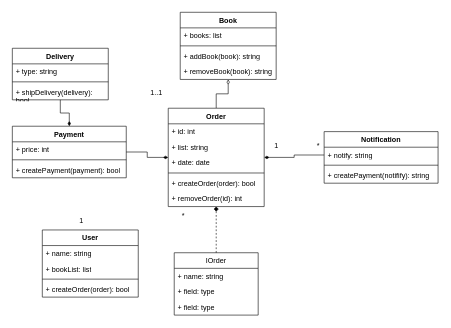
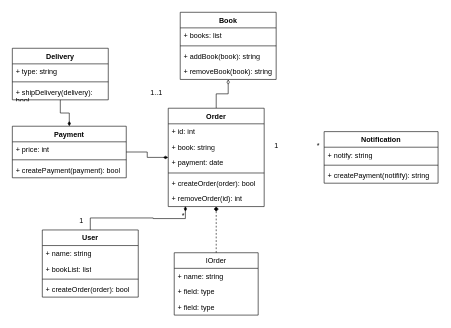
  <mxCell id="0" />
  <mxCell id="1" parent="0" />
  <mxCell id="2" style="edgeStyle=orthogonalEdgeStyle;rounded=0;orthogonalLoop=1;jettySize=auto;html=1;dashed=1;endArrow=diamond;" edge="1" parent="1" source="3" target="8"><mxGeometry relative="1" as="geometry" /></mxCell>
  <mxCell id="3" value="IOrder" style="swimlane;fontStyle=0;childLayout=stackLayout;horizontal=1;startSize=26;fillColor=none;horizontalStack=0;resizeParent=1;resizeParentMax=0;resizeLast=0;collapsible=1;marginBottom=0;whiteSpace=wrap;html=1;" vertex="1" parent="1"><mxGeometry x="290" y="421" width="140" height="104" as="geometry" /></mxCell>
  <mxCell id="4" value="+ name: string" style="text;strokeColor=none;fillColor=none;align=left;verticalAlign=top;spacingLeft=4;spacingRight=4;overflow=hidden;rotatable=0;points=[[0,0.5],[1,0.5]];portConstraint=eastwest;whiteSpace=wrap;html=1;" vertex="1" parent="3"><mxGeometry y="26" width="140" height="26" as="geometry" /></mxCell>
  <mxCell id="5" value="+ field: type" style="text;strokeColor=none;fillColor=none;align=left;verticalAlign=top;spacingLeft=4;spacingRight=4;overflow=hidden;rotatable=0;points=[[0,0.5],[1,0.5]];portConstraint=eastwest;whiteSpace=wrap;html=1;" vertex="1" parent="3"><mxGeometry y="52" width="140" height="26" as="geometry" /></mxCell>
  <mxCell id="6" value="+ field: type" style="text;strokeColor=none;fillColor=none;align=left;verticalAlign=top;spacingLeft=4;spacingRight=4;overflow=hidden;rotatable=0;points=[[0,0.5],[1,0.5]];portConstraint=eastwest;whiteSpace=wrap;html=1;" vertex="1" parent="3"><mxGeometry y="78" width="140" height="26" as="geometry" /></mxCell>
  <mxCell id="7" style="edgeStyle=orthogonalEdgeStyle;rounded=0;orthogonalLoop=1;jettySize=auto;html=1;endArrow=diamondThin;endFill=0;" edge="1" parent="1" source="8" target="20"><mxGeometry relative="1" as="geometry" /></mxCell>
  <mxCell id="8" value="Order" style="swimlane;fontStyle=1;align=center;verticalAlign=top;childLayout=stackLayout;horizontal=1;startSize=26;horizontalStack=0;resizeParent=1;resizeParentMax=0;resizeLast=0;collapsible=1;marginBottom=0;whiteSpace=wrap;html=1;" vertex="1" parent="1"><mxGeometry x="280" y="180" width="160" height="164" as="geometry" /></mxCell>
  <mxCell id="9" value="+ id: int" style="text;strokeColor=none;fillColor=none;align=left;verticalAlign=top;spacingLeft=4;spacingRight=4;overflow=hidden;rotatable=0;points=[[0,0.5],[1,0.5]];portConstraint=eastwest;whiteSpace=wrap;html=1;" vertex="1" parent="8"><mxGeometry y="26" width="160" height="26" as="geometry" /></mxCell>
- <mxCell id="10" value="+ list: string" style="text;strokeColor=none;fillColor=none;align=left;verticalAlign=top;spacingLeft=4;spacingRight=4;overflow=hidden;rotatable=0;points=[[0,0.5],[1,0.5]];portConstraint=eastwest;whiteSpace=wrap;html=1;" vertex="1" parent="8"><mxGeometry y="52" width="160" height="26" as="geometry" /></mxCell>
- <mxCell id="11" value="+ date: date" style="text;strokeColor=none;fillColor=none;align=left;verticalAlign=top;spacingLeft=4;spacingRight=4;overflow=hidden;rotatable=0;points=[[0,0.5],[1,0.5]];portConstraint=eastwest;whiteSpace=wrap;html=1;" vertex="1" parent="8"><mxGeometry y="78" width="160" height="26" as="geometry" /></mxCell>
+ <mxCell id="10" value="+ book: string" style="text;strokeColor=none;fillColor=none;align=left;verticalAlign=top;spacingLeft=4;spacingRight=4;overflow=hidden;rotatable=0;points=[[0,0.5],[1,0.5]];portConstraint=eastwest;whiteSpace=wrap;html=1;" vertex="1" parent="8"><mxGeometry y="52" width="160" height="26" as="geometry" /></mxCell>
+ <mxCell id="11" value="+ payment: date" style="text;strokeColor=none;fillColor=none;align=left;verticalAlign=top;spacingLeft=4;spacingRight=4;overflow=hidden;rotatable=0;points=[[0,0.5],[1,0.5]];portConstraint=eastwest;whiteSpace=wrap;html=1;" vertex="1" parent="8"><mxGeometry y="78" width="160" height="26" as="geometry" /></mxCell>
  <mxCell id="12" value="" style="line;strokeWidth=1;fillColor=none;align=left;verticalAlign=middle;spacingTop=-1;spacingLeft=3;spacingRight=3;rotatable=0;labelPosition=right;points=[];portConstraint=eastwest;strokeColor=inherit;" vertex="1" parent="8"><mxGeometry y="104" width="160" height="8" as="geometry" /></mxCell>
  <mxCell id="13" value="+ createOrder(order): bool" style="text;strokeColor=none;fillColor=none;align=left;verticalAlign=top;spacingLeft=4;spacingRight=4;overflow=hidden;rotatable=0;points=[[0,0.5],[1,0.5]];portConstraint=eastwest;whiteSpace=wrap;html=1;" vertex="1" parent="8"><mxGeometry y="112" width="160" height="26" as="geometry" /></mxCell>
  <mxCell id="14" value="+ removeOrder(id): int" style="text;strokeColor=none;fillColor=none;align=left;verticalAlign=top;spacingLeft=4;spacingRight=4;overflow=hidden;rotatable=0;points=[[0,0.5],[1,0.5]];portConstraint=eastwest;whiteSpace=wrap;html=1;" vertex="1" parent="8"><mxGeometry y="138" width="160" height="26" as="geometry" /></mxCell>
  <mxCell id="15" value="Notification" style="swimlane;fontStyle=1;align=center;verticalAlign=top;childLayout=stackLayout;horizontal=1;startSize=26;horizontalStack=0;resizeParent=1;resizeParentMax=0;resizeLast=0;collapsible=1;marginBottom=0;whiteSpace=wrap;html=1;" vertex="1" parent="1"><mxGeometry x="540" y="219" width="190" height="86" as="geometry" /></mxCell>
  <mxCell id="16" value="+ notify: string" style="text;strokeColor=none;fillColor=none;align=left;verticalAlign=top;spacingLeft=4;spacingRight=4;overflow=hidden;rotatable=0;points=[[0,0.5],[1,0.5]];portConstraint=eastwest;whiteSpace=wrap;html=1;" vertex="1" parent="15"><mxGeometry y="26" width="190" height="26" as="geometry" /></mxCell>
  <mxCell id="17" value="" style="line;strokeWidth=1;fillColor=none;align=left;verticalAlign=middle;spacingTop=-1;spacingLeft=3;spacingRight=3;rotatable=0;labelPosition=right;points=[];portConstraint=eastwest;strokeColor=inherit;" vertex="1" parent="15"><mxGeometry y="52" width="190" height="8" as="geometry" /></mxCell>
  <mxCell id="18" value="+ createPayment(notifify): string" style="text;strokeColor=none;fillColor=none;align=left;verticalAlign=top;spacingLeft=4;spacingRight=4;overflow=hidden;rotatable=0;points=[[0,0.5],[1,0.5]];portConstraint=eastwest;whiteSpace=wrap;html=1;" vertex="1" parent="15"><mxGeometry y="60" width="190" height="26" as="geometry" /></mxCell>
- <mxCell id="19" style="edgeStyle=orthogonalEdgeStyle;rounded=0;orthogonalLoop=1;jettySize=auto;html=1;endArrow=diamondThin;endFill=1;" edge="1" parent="1" source="16" target="8"><mxGeometry relative="1" as="geometry" /></mxCell>
  <mxCell id="20" value="Book" style="swimlane;fontStyle=1;align=center;verticalAlign=top;childLayout=stackLayout;horizontal=1;startSize=26;horizontalStack=0;resizeParent=1;resizeParentMax=0;resizeLast=0;collapsible=1;marginBottom=0;whiteSpace=wrap;html=1;" vertex="1" parent="1"><mxGeometry x="300" y="20" width="160" height="112" as="geometry" /></mxCell>
  <mxCell id="21" value="+ books: list" style="text;strokeColor=none;fillColor=none;align=left;verticalAlign=top;spacingLeft=4;spacingRight=4;overflow=hidden;rotatable=0;points=[[0,0.5],[1,0.5]];portConstraint=eastwest;whiteSpace=wrap;html=1;" vertex="1" parent="20"><mxGeometry y="26" width="160" height="26" as="geometry" /></mxCell>
  <mxCell id="22" value="" style="line;strokeWidth=1;fillColor=none;align=left;verticalAlign=middle;spacingTop=-1;spacingLeft=3;spacingRight=3;rotatable=0;labelPosition=right;points=[];portConstraint=eastwest;strokeColor=inherit;" vertex="1" parent="20"><mxGeometry y="52" width="160" height="8" as="geometry" /></mxCell>
  <mxCell id="23" value="+ addBook(book): string" style="text;strokeColor=none;fillColor=none;align=left;verticalAlign=top;spacingLeft=4;spacingRight=4;overflow=hidden;rotatable=0;points=[[0,0.5],[1,0.5]];portConstraint=eastwest;whiteSpace=wrap;html=1;" vertex="1" parent="20"><mxGeometry y="60" width="160" height="26" as="geometry" /></mxCell>
  <mxCell id="24" value="+ removeBook(book): string" style="text;strokeColor=none;fillColor=none;align=left;verticalAlign=top;spacingLeft=4;spacingRight=4;overflow=hidden;rotatable=0;points=[[0,0.5],[1,0.5]];portConstraint=eastwest;whiteSpace=wrap;html=1;" vertex="1" parent="20"><mxGeometry y="86" width="160" height="26" as="geometry" /></mxCell>
  <mxCell id="25" style="edgeStyle=orthogonalEdgeStyle;rounded=0;orthogonalLoop=1;jettySize=auto;html=1;endArrow=diamondThin;endFill=1;" edge="1" parent="1" source="26" target="8"><mxGeometry relative="1" as="geometry" /></mxCell>
  <mxCell id="26" value="Payment" style="swimlane;fontStyle=1;align=center;verticalAlign=top;childLayout=stackLayout;horizontal=1;startSize=26;horizontalStack=0;resizeParent=1;resizeParentMax=0;resizeLast=0;collapsible=1;marginBottom=0;whiteSpace=wrap;html=1;" vertex="1" parent="1"><mxGeometry x="20" y="210" width="190" height="86" as="geometry" /></mxCell>
  <mxCell id="27" value="+ price: int" style="text;strokeColor=none;fillColor=none;align=left;verticalAlign=top;spacingLeft=4;spacingRight=4;overflow=hidden;rotatable=0;points=[[0,0.5],[1,0.5]];portConstraint=eastwest;whiteSpace=wrap;html=1;" vertex="1" parent="26"><mxGeometry y="26" width="190" height="26" as="geometry" /></mxCell>
  <mxCell id="28" value="" style="line;strokeWidth=1;fillColor=none;align=left;verticalAlign=middle;spacingTop=-1;spacingLeft=3;spacingRight=3;rotatable=0;labelPosition=right;points=[];portConstraint=eastwest;strokeColor=inherit;" vertex="1" parent="26"><mxGeometry y="52" width="190" height="8" as="geometry" /></mxCell>
  <mxCell id="29" value="+ createPayment(payment): bool" style="text;strokeColor=none;fillColor=none;align=left;verticalAlign=top;spacingLeft=4;spacingRight=4;overflow=hidden;rotatable=0;points=[[0,0.5],[1,0.5]];portConstraint=eastwest;whiteSpace=wrap;html=1;" vertex="1" parent="26"><mxGeometry y="60" width="190" height="26" as="geometry" /></mxCell>
  <mxCell id="30" style="edgeStyle=orthogonalEdgeStyle;rounded=0;orthogonalLoop=1;jettySize=auto;html=1;endArrow=diamondThin;endFill=1;" edge="1" parent="1" source="31" target="26"><mxGeometry relative="1" as="geometry" /></mxCell>
  <mxCell id="31" value="Delivery" style="swimlane;fontStyle=1;align=center;verticalAlign=top;childLayout=stackLayout;horizontal=1;startSize=26;horizontalStack=0;resizeParent=1;resizeParentMax=0;resizeLast=0;collapsible=1;marginBottom=0;whiteSpace=wrap;html=1;" vertex="1" parent="1"><mxGeometry x="20" y="80" width="160" height="86" as="geometry" /></mxCell>
  <mxCell id="32" value="+ type: string" style="text;strokeColor=none;fillColor=none;align=left;verticalAlign=top;spacingLeft=4;spacingRight=4;overflow=hidden;rotatable=0;points=[[0,0.5],[1,0.5]];portConstraint=eastwest;whiteSpace=wrap;html=1;" vertex="1" parent="31"><mxGeometry y="26" width="160" height="26" as="geometry" /></mxCell>
  <mxCell id="33" value="" style="line;strokeWidth=1;fillColor=none;align=left;verticalAlign=middle;spacingTop=-1;spacingLeft=3;spacingRight=3;rotatable=0;labelPosition=right;points=[];portConstraint=eastwest;strokeColor=inherit;" vertex="1" parent="31"><mxGeometry y="52" width="160" height="8" as="geometry" /></mxCell>
  <mxCell id="34" value="+ shipDelivery(delivery): bool" style="text;strokeColor=none;fillColor=none;align=left;verticalAlign=top;spacingLeft=4;spacingRight=4;overflow=hidden;rotatable=0;points=[[0,0.5],[1,0.5]];portConstraint=eastwest;whiteSpace=wrap;html=1;" vertex="1" parent="31"><mxGeometry y="60" width="160" height="26" as="geometry" /></mxCell>
  <mxCell id="35" value="1..1" style="text;html=1;align=center;verticalAlign=middle;resizable=0;points=[];autosize=1;strokeColor=none;fillColor=none;" vertex="1" parent="1"><mxGeometry x="240" y="140" width="40" height="30" as="geometry" /></mxCell>
  <mxCell id="36" value="1" style="text;html=1;align=center;verticalAlign=middle;resizable=0;points=[];autosize=1;strokeColor=none;fillColor=none;" vertex="1" parent="1"><mxGeometry x="445" y="228" width="30" height="30" as="geometry" /></mxCell>
  <mxCell id="37" value="*" style="text;html=1;align=center;verticalAlign=middle;resizable=0;points=[];autosize=1;strokeColor=none;fillColor=none;" vertex="1" parent="1"><mxGeometry x="515" y="228" width="30" height="30" as="geometry" /></mxCell>
  <mxCell id="38" value="User" style="swimlane;fontStyle=1;align=center;verticalAlign=top;childLayout=stackLayout;horizontal=1;startSize=26;horizontalStack=0;resizeParent=1;resizeParentMax=0;resizeLast=0;collapsible=1;marginBottom=0;whiteSpace=wrap;html=1;" vertex="1" parent="1"><mxGeometry x="70" y="383" width="160" height="112" as="geometry" /></mxCell>
  <mxCell id="39" value="+ name: string" style="text;strokeColor=none;fillColor=none;align=left;verticalAlign=top;spacingLeft=4;spacingRight=4;overflow=hidden;rotatable=0;points=[[0,0.5],[1,0.5]];portConstraint=eastwest;whiteSpace=wrap;html=1;" vertex="1" parent="38"><mxGeometry y="26" width="160" height="26" as="geometry" /></mxCell>
  <mxCell id="40" value="+ bookList: list" style="text;strokeColor=none;fillColor=none;align=left;verticalAlign=top;spacingLeft=4;spacingRight=4;overflow=hidden;rotatable=0;points=[[0,0.5],[1,0.5]];portConstraint=eastwest;whiteSpace=wrap;html=1;" vertex="1" parent="38"><mxGeometry y="52" width="160" height="26" as="geometry" /></mxCell>
  <mxCell id="41" value="" style="line;strokeWidth=1;fillColor=none;align=left;verticalAlign=middle;spacingTop=-1;spacingLeft=3;spacingRight=3;rotatable=0;labelPosition=right;points=[];portConstraint=eastwest;strokeColor=inherit;" vertex="1" parent="38"><mxGeometry y="78" width="160" height="8" as="geometry" /></mxCell>
  <mxCell id="42" value="+ createOrder(order): bool" style="text;strokeColor=none;fillColor=none;align=left;verticalAlign=top;spacingLeft=4;spacingRight=4;overflow=hidden;rotatable=0;points=[[0,0.5],[1,0.5]];portConstraint=eastwest;whiteSpace=wrap;html=1;" vertex="1" parent="38"><mxGeometry y="86" width="160" height="26" as="geometry" /></mxCell>
+ <mxCell id="43" style="edgeStyle=orthogonalEdgeStyle;rounded=0;orthogonalLoop=1;jettySize=auto;html=1;entryX=0.179;entryY=0.976;entryDx=0;entryDy=0;entryPerimeter=0;endArrow=diamondThin;endFill=1;" edge="1" parent="1" source="38" target="14"><mxGeometry relative="1" as="geometry" /></mxCell>
  <mxCell id="44" value="1" style="text;html=1;align=center;verticalAlign=middle;resizable=0;points=[];autosize=1;strokeColor=none;fillColor=none;" vertex="1" parent="1"><mxGeometry x="120" y="353" width="30" height="30" as="geometry" /></mxCell>
  <mxCell id="45" value="*" style="text;html=1;align=center;verticalAlign=middle;resizable=0;points=[];autosize=1;strokeColor=none;fillColor=none;" vertex="1" parent="1"><mxGeometry x="290" y="344" width="30" height="30" as="geometry" /></mxCell>
